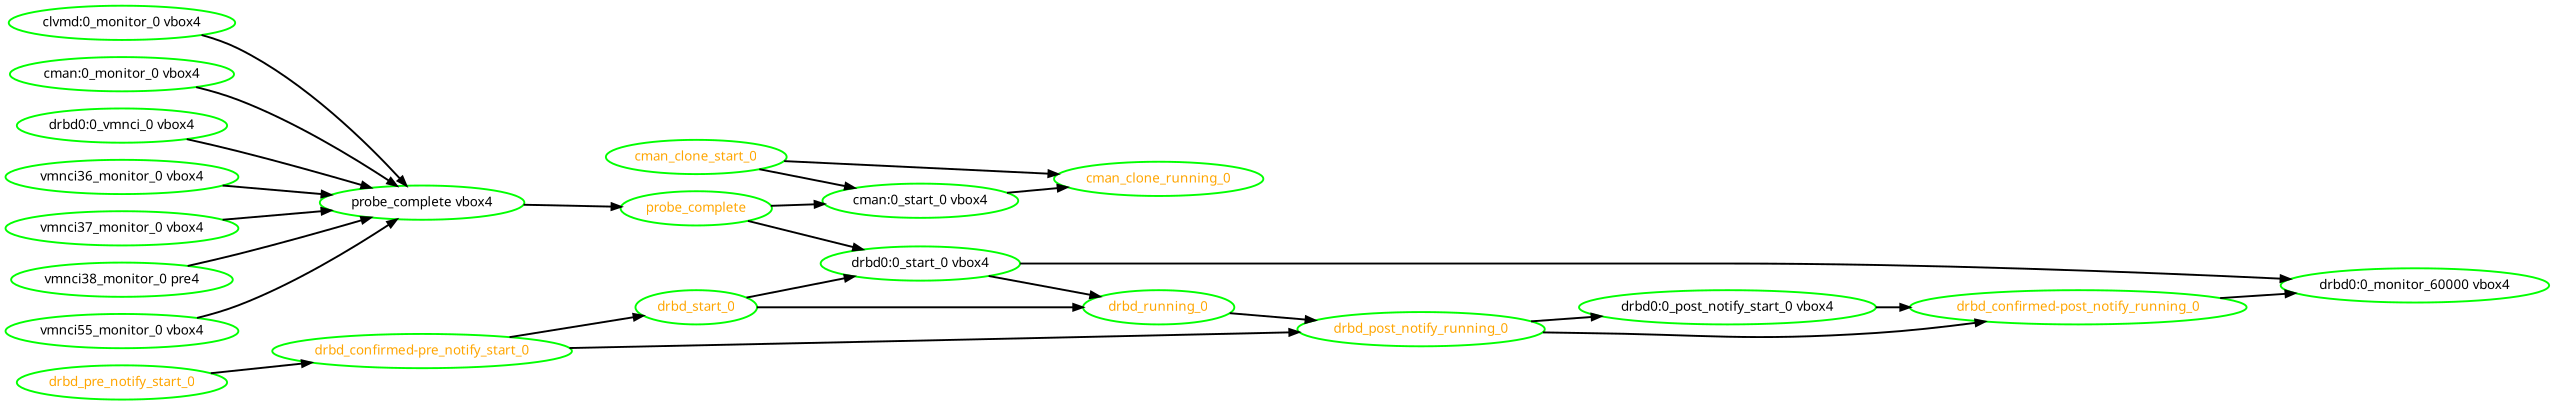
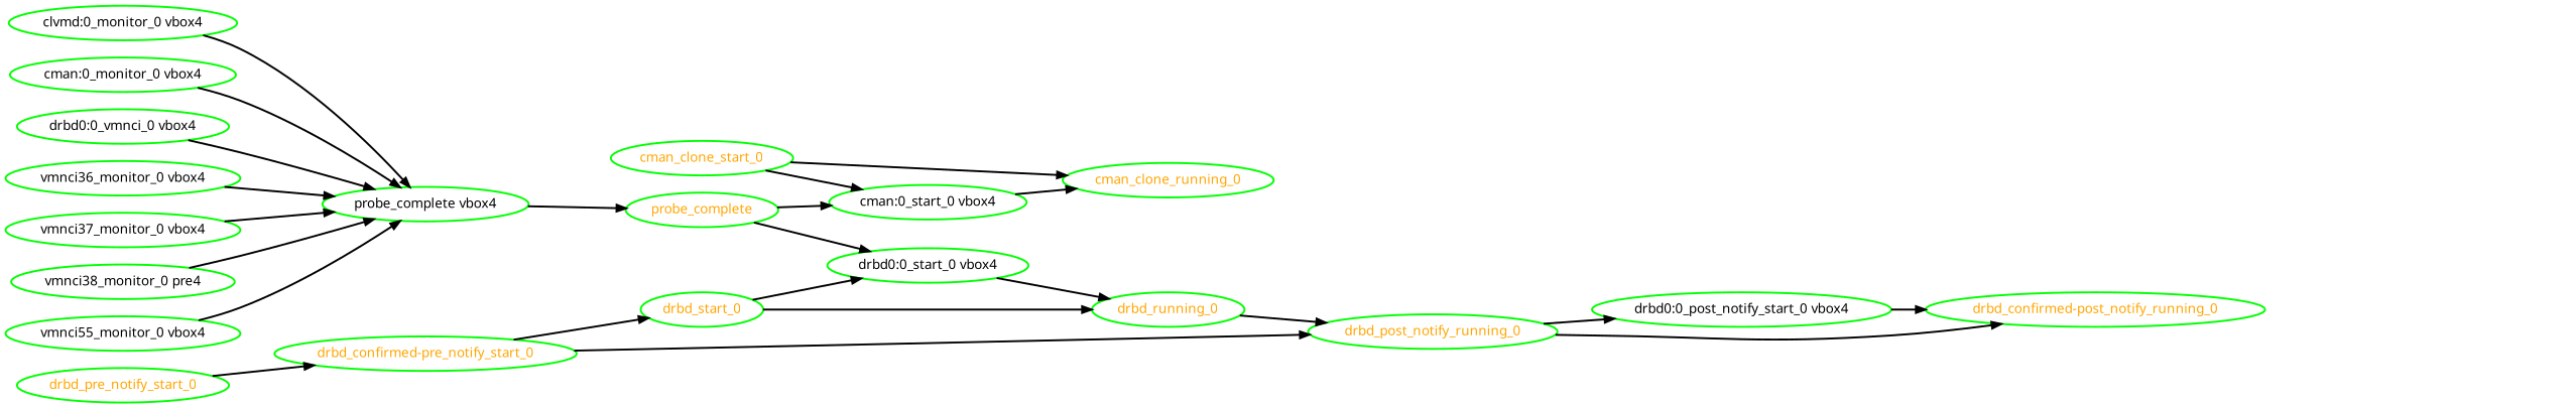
  digraph {
    fontname="Noto Sans"
    rankdir=LR
    node [color=green fontcolor=black fontname="Noto Sans" style=bold]
    edge [fontname="Noto Sans" style=bold]
    "clvmd:0_monitor_0 vbox4"
    "probe_complete vbox4"
    probe_complete [fontcolor=orange]
    "cman:0_start_0 vbox4"
    "drbd0:0_start_0 vbox4"
    "cman:0_monitor_0 vbox4"
    cman_clone_running_0 [fontcolor=orange]
    cman_clone_start_0 [fontcolor=orange]
    n9 [label="drbd0:0_vmnci_0 vbox4"]
    "drbd_confirmed-post_notify_running_0" [fontcolor=orange]
    "drbd0:0_post_notify_start_0 vbox4"
-   "drbd0:0_monitor_60000 vbox4"
    drbd_running_0 [fontcolor=orange]
    drbd_post_notify_running_0 [fontcolor=orange]
    "drbd_confirmed-pre_notify_start_0" [fontcolor=orange]
    drbd_start_0 [fontcolor=orange]
    drbd_pre_notify_start_0 [fontcolor=orange]
    "vmnci36_monitor_0 vbox4"
    "vmnci37_monitor_0 vbox4"
    n20 [label="vmnci38_monitor_0 pre4"]
    "vmnci55_monitor_0 vbox4"
    "clvmd:0_monitor_0 vbox4" -> "probe_complete vbox4"
    "probe_complete vbox4" -> probe_complete
    probe_complete -> "cman:0_start_0 vbox4"
    probe_complete -> "drbd0:0_start_0 vbox4"
    "cman:0_start_0 vbox4" -> cman_clone_running_0
-   "drbd0:0_start_0 vbox4" -> "drbd0:0_monitor_60000 vbox4"
    "drbd0:0_start_0 vbox4" -> drbd_running_0
    "cman:0_monitor_0 vbox4" -> "probe_complete vbox4"
    cman_clone_start_0 -> "cman:0_start_0 vbox4"
    cman_clone_start_0 -> cman_clone_running_0
    n9 -> "probe_complete vbox4"
-   "drbd_confirmed-post_notify_running_0" -> "drbd0:0_monitor_60000 vbox4"
    "drbd0:0_post_notify_start_0 vbox4" -> "drbd_confirmed-post_notify_running_0"
    drbd_running_0 -> drbd_post_notify_running_0
    drbd_post_notify_running_0 -> "drbd_confirmed-post_notify_running_0"
    drbd_post_notify_running_0 -> "drbd0:0_post_notify_start_0 vbox4"
    "drbd_confirmed-pre_notify_start_0" -> drbd_post_notify_running_0
    "drbd_confirmed-pre_notify_start_0" -> drbd_start_0
    drbd_start_0 -> "drbd0:0_start_0 vbox4"
    drbd_start_0 -> drbd_running_0
    drbd_pre_notify_start_0 -> "drbd_confirmed-pre_notify_start_0"
    "vmnci36_monitor_0 vbox4" -> "probe_complete vbox4"
    "vmnci37_monitor_0 vbox4" -> "probe_complete vbox4"
    n20 -> "probe_complete vbox4"
    "vmnci55_monitor_0 vbox4" -> "probe_complete vbox4"
  }
